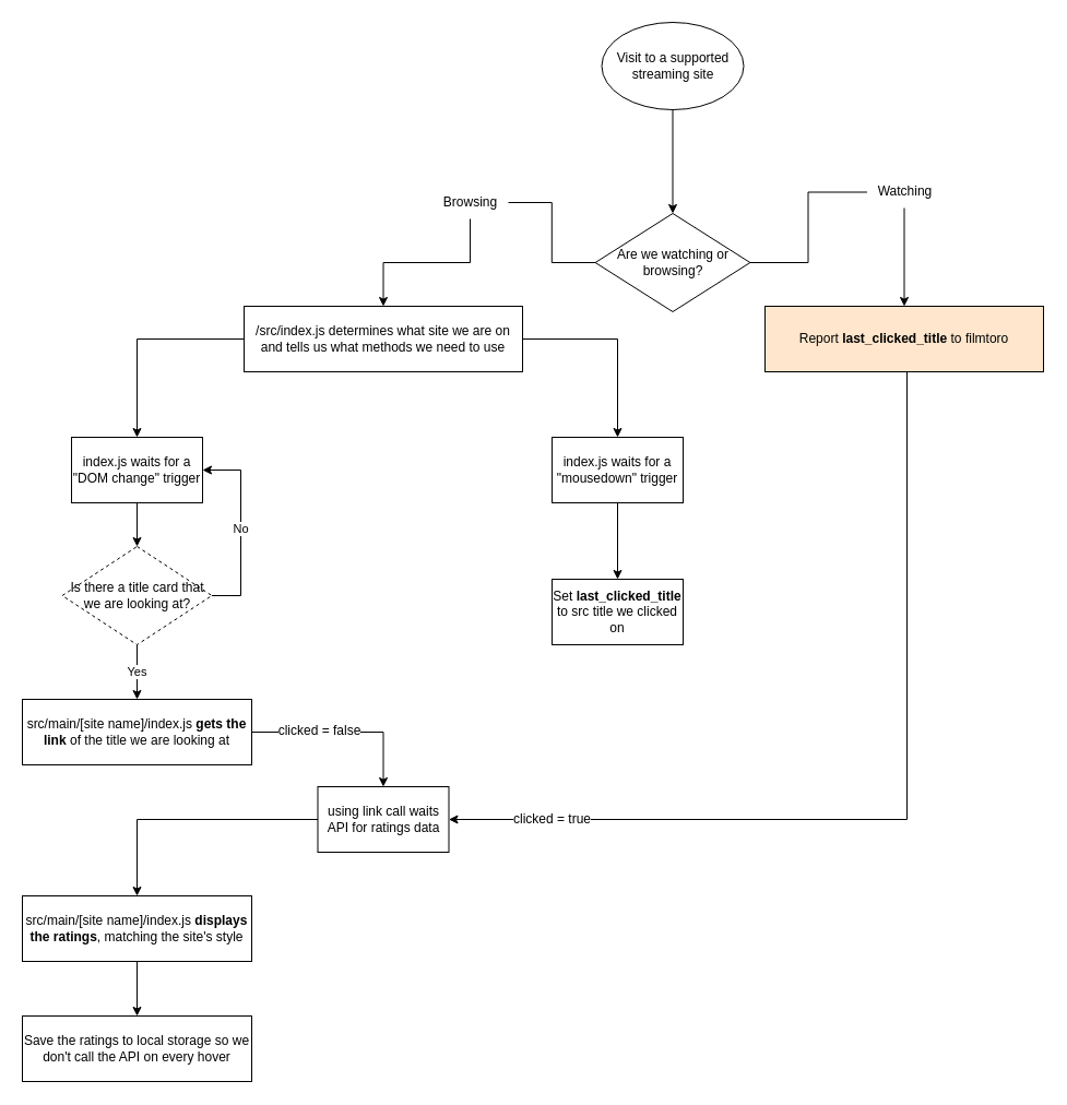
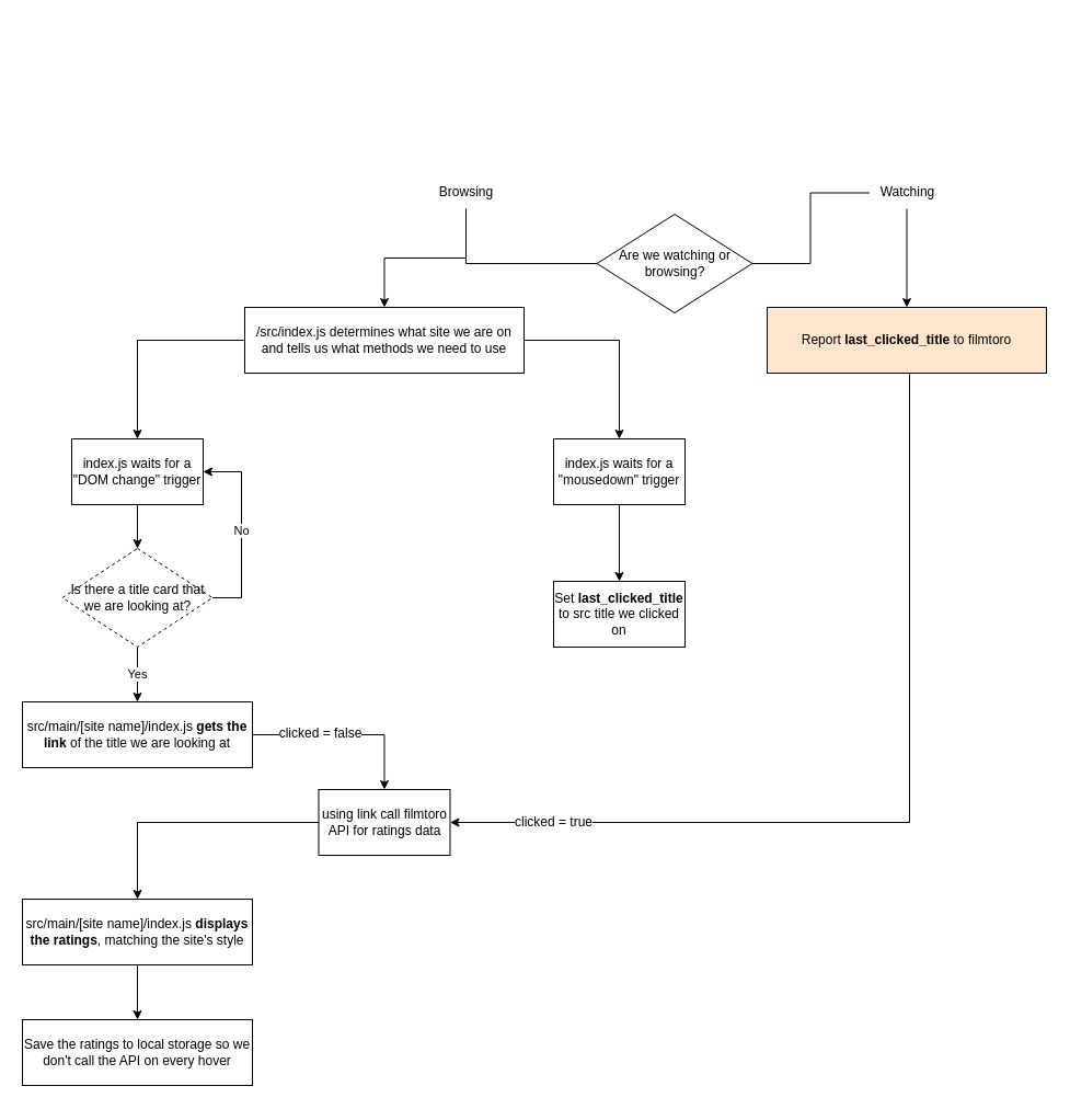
  <mxCell id="0" />
  <mxCell id="1" parent="0" />
- <mxCell id="2" style="edgeStyle=orthogonalEdgeStyle;rounded=0;orthogonalLoop=1;jettySize=auto;html=1;entryX=0.5;entryY=0;entryDx=0;entryDy=0;" edge="1" parent="1" source="3" target="20"><mxGeometry relative="1" as="geometry" /></mxCell>
- <mxCell id="3" value="Visit to a supported streaming site" style="ellipse;whiteSpace=wrap;html=1;" vertex="1" parent="1"><mxGeometry x="550.5" y="20" width="130" height="80" as="geometry" /></mxCell>
  <mxCell id="4" style="edgeStyle=orthogonalEdgeStyle;rounded=0;orthogonalLoop=1;jettySize=auto;html=1;entryX=0.5;entryY=0;entryDx=0;entryDy=0;" edge="1" parent="1" source="6" target="8"><mxGeometry relative="1" as="geometry" /></mxCell>
  <mxCell id="5" style="edgeStyle=orthogonalEdgeStyle;rounded=0;orthogonalLoop=1;jettySize=auto;html=1;entryX=0.5;entryY=0;entryDx=0;entryDy=0;" edge="1" parent="1" source="6" target="10"><mxGeometry relative="1" as="geometry" /></mxCell>
  <mxCell id="6" value="&lt;span style=&quot;text-align: left;&quot;&gt;/src/index.js determines what site we are on&lt;/span&gt;&lt;br style=&quot;text-align: left;&quot;&gt;&lt;span style=&quot;text-align: left;&quot;&gt;and&amp;nbsp;tells us what methods we need to use&lt;/span&gt;" style="rounded=0;whiteSpace=wrap;html=1;" vertex="1" parent="1"><mxGeometry x="223" y="280" width="255" height="60" as="geometry" /></mxCell>
  <mxCell id="7" style="edgeStyle=orthogonalEdgeStyle;rounded=0;orthogonalLoop=1;jettySize=auto;html=1;entryX=0.5;entryY=0;entryDx=0;entryDy=0;" edge="1" parent="1" source="8" target="32"><mxGeometry relative="1" as="geometry" /></mxCell>
  <mxCell id="8" value="index.js waits for a &quot;DOM change&quot; trigger" style="rounded=0;whiteSpace=wrap;html=1;" vertex="1" parent="1"><mxGeometry x="65" y="400" width="120" height="60" as="geometry" /></mxCell>
  <mxCell id="9" style="edgeStyle=orthogonalEdgeStyle;rounded=0;orthogonalLoop=1;jettySize=auto;html=1;" edge="1" parent="1" source="10" target="28"><mxGeometry relative="1" as="geometry" /></mxCell>
  <mxCell id="10" value="index.js waits for a &quot;mousedown&quot; trigger" style="rounded=0;whiteSpace=wrap;html=1;" vertex="1" parent="1"><mxGeometry x="505" y="400" width="120" height="60" as="geometry" /></mxCell>
  <mxCell id="11" style="edgeStyle=orthogonalEdgeStyle;rounded=0;orthogonalLoop=1;jettySize=auto;html=1;entryX=0.5;entryY=0;entryDx=0;entryDy=0;" edge="1" parent="1" source="13" target="15"><mxGeometry relative="1" as="geometry" /></mxCell>
  <mxCell id="12" value="clicked = false" style="edgeLabel;html=1;align=center;verticalAlign=middle;resizable=0;points=[];fontSize=12;" vertex="1" connectable="0" parent="11"><mxGeometry x="-0.372" y="4" relative="1" as="geometry"><mxPoint x="7" y="2" as="offset" /></mxGeometry></mxCell>
  <mxCell id="13" value="src/main/[site name]/index.js &lt;b&gt;gets the link&lt;/b&gt; of the title we are looking at" style="rounded=0;whiteSpace=wrap;html=1;" vertex="1" parent="1"><mxGeometry x="20" y="640" width="210" height="60" as="geometry" /></mxCell>
  <mxCell id="14" style="edgeStyle=orthogonalEdgeStyle;rounded=0;orthogonalLoop=1;jettySize=auto;html=1;" edge="1" parent="1" source="15" target="17"><mxGeometry relative="1" as="geometry"><mxPoint x="315" y="880" as="targetPoint" /></mxGeometry></mxCell>
- <mxCell id="15" value="using link call waits API for ratings data" style="rounded=0;whiteSpace=wrap;html=1;" vertex="1" parent="1"><mxGeometry x="290.5" y="720" width="120" height="60" as="geometry" /></mxCell>
+ <mxCell id="15" value="using link call filmtoro API for ratings data" style="rounded=0;whiteSpace=wrap;html=1;" vertex="1" parent="1"><mxGeometry x="290.5" y="720" width="120" height="60" as="geometry" /></mxCell>
  <mxCell id="16" style="edgeStyle=orthogonalEdgeStyle;rounded=0;orthogonalLoop=1;jettySize=auto;html=1;entryX=0.5;entryY=0;entryDx=0;entryDy=0;" edge="1" parent="1" source="17" target="29"><mxGeometry relative="1" as="geometry" /></mxCell>
  <mxCell id="17" value="src/main/[site name]/index.js &lt;b&gt;displays the ratings&lt;/b&gt;, matching the site's style" style="rounded=0;whiteSpace=wrap;html=1;" vertex="1" parent="1"><mxGeometry x="20" y="820" width="210" height="60" as="geometry" /></mxCell>
  <mxCell id="18" style="edgeStyle=orthogonalEdgeStyle;rounded=0;orthogonalLoop=1;jettySize=auto;html=1;startArrow=none;" edge="1" parent="1" source="21" target="6"><mxGeometry relative="1" as="geometry" /></mxCell>
  <mxCell id="19" style="edgeStyle=orthogonalEdgeStyle;rounded=0;orthogonalLoop=1;jettySize=auto;html=1;entryX=0.5;entryY=0;entryDx=0;entryDy=0;startArrow=none;" edge="1" parent="1" source="26" target="25"><mxGeometry relative="1" as="geometry" /></mxCell>
  <mxCell id="20" value="Are we watching or browsing?" style="rhombus;whiteSpace=wrap;html=1;" vertex="1" parent="1"><mxGeometry x="544.62" y="195" width="141.75" height="90" as="geometry" /></mxCell>
- <mxCell id="21" value="Browsing" style="text;html=1;align=center;verticalAlign=middle;resizable=0;points=[];autosize=1;strokeColor=none;fillColor=none;" vertex="1" parent="1"><mxGeometry x="395" y="170" width="70" height="30" as="geometry" /></mxCell>
+ <mxCell id="21" value="Browsing" style="text;html=1;align=center;verticalAlign=middle;resizable=0;points=[];autosize=1;strokeColor=none;fillColor=none;" vertex="1" parent="1"><mxGeometry x="390" y="160" width="70" height="30" as="geometry" /></mxCell>
  <mxCell id="22" value="" style="edgeStyle=orthogonalEdgeStyle;rounded=0;orthogonalLoop=1;jettySize=auto;html=1;endArrow=none;" edge="1" parent="1" source="20" target="21"><mxGeometry relative="1" as="geometry"><mxPoint x="544.63" y="175" as="sourcePoint" /><mxPoint x="350.5" y="280" as="targetPoint" /></mxGeometry></mxCell>
  <mxCell id="23" style="edgeStyle=orthogonalEdgeStyle;rounded=0;orthogonalLoop=1;jettySize=auto;html=1;entryX=1;entryY=0.5;entryDx=0;entryDy=0;fontSize=12;" edge="1" parent="1" source="25" target="15"><mxGeometry relative="1" as="geometry"><Array as="points"><mxPoint x="830" y="750" /></Array></mxGeometry></mxCell>
  <mxCell id="24" value="clicked = true" style="edgeLabel;html=1;align=center;verticalAlign=middle;resizable=0;points=[];fontSize=12;" vertex="1" connectable="0" parent="23"><mxGeometry x="0.778" y="-1" relative="1" as="geometry"><mxPoint x="1" as="offset" /></mxGeometry></mxCell>
  <mxCell id="25" value="&lt;div style=&quot;text-align: left;&quot;&gt;Report &lt;b&gt;last_clicked_title&lt;/b&gt; to filmtoro&lt;/div&gt;" style="rounded=0;whiteSpace=wrap;html=1;fillColor=#ffe6cc;" vertex="1" parent="1"><mxGeometry x="700" y="280" width="255" height="60" as="geometry" /></mxCell>
  <mxCell id="26" value="Watching" style="text;html=1;align=center;verticalAlign=middle;resizable=0;points=[];autosize=1;strokeColor=none;fillColor=none;" vertex="1" parent="1"><mxGeometry x="792.5" y="160" width="70" height="30" as="geometry" /></mxCell>
  <mxCell id="27" value="" style="edgeStyle=orthogonalEdgeStyle;rounded=0;orthogonalLoop=1;jettySize=auto;html=1;entryX=0.014;entryY=0.517;entryDx=0;entryDy=0;endArrow=none;entryPerimeter=0;" edge="1" parent="1" source="20" target="26"><mxGeometry relative="1" as="geometry"><mxPoint x="686.38" y="175" as="sourcePoint" /><mxPoint x="827.5" y="280" as="targetPoint" /></mxGeometry></mxCell>
  <mxCell id="28" value="Set &lt;b&gt;last_clicked_title&lt;/b&gt; to src title we clicked on" style="rounded=0;whiteSpace=wrap;html=1;" vertex="1" parent="1"><mxGeometry x="505" y="530" width="120" height="60" as="geometry" /></mxCell>
  <mxCell id="29" value="Save the ratings to local storage so we don't call the API on every hover" style="rounded=0;whiteSpace=wrap;html=1;" vertex="1" parent="1"><mxGeometry x="20" y="930" width="210" height="60" as="geometry" /></mxCell>
  <mxCell id="30" value="Yes" style="edgeStyle=orthogonalEdgeStyle;rounded=0;orthogonalLoop=1;jettySize=auto;html=1;entryX=0.5;entryY=0;entryDx=0;entryDy=0;" edge="1" parent="1" source="32" target="13"><mxGeometry relative="1" as="geometry" /></mxCell>
  <mxCell id="31" value="No" style="edgeStyle=orthogonalEdgeStyle;rounded=0;orthogonalLoop=1;jettySize=auto;html=1;entryX=1;entryY=0.5;entryDx=0;entryDy=0;exitX=1;exitY=0.5;exitDx=0;exitDy=0;" edge="1" parent="1" source="32" target="8"><mxGeometry relative="1" as="geometry"><mxPoint x="240" y="430" as="targetPoint" /><Array as="points"><mxPoint x="220" y="545" /><mxPoint x="220" y="430" /></Array></mxGeometry></mxCell>
  <mxCell id="32" value="Is there a title card that we are looking at?" style="rhombus;whiteSpace=wrap;html=1;fontSize=12;dashed=1;" vertex="1" parent="1"><mxGeometry x="56.5" y="500" width="137" height="90" as="geometry" /></mxCell>
